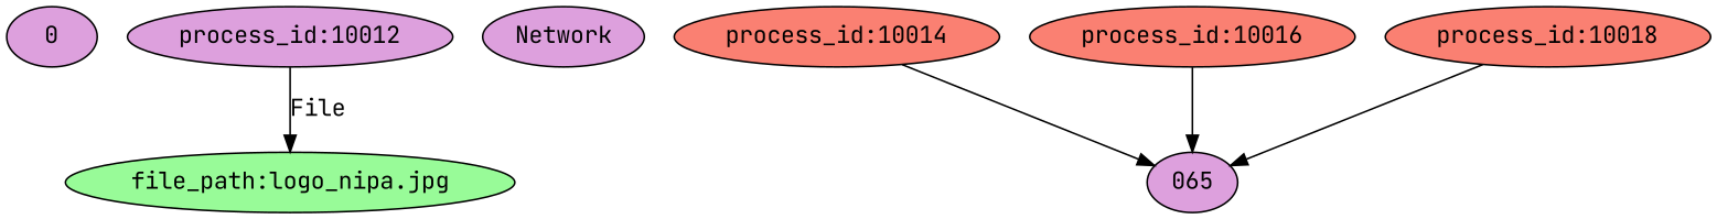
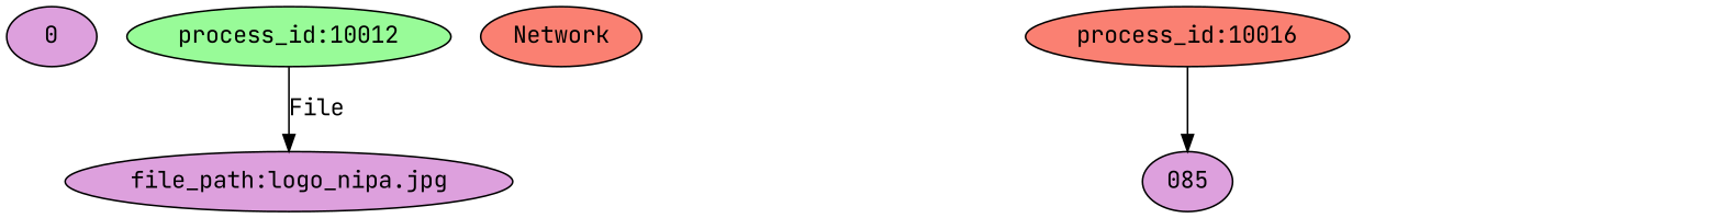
  digraph {
    fontname="JetBrains Mono"
    node [fillcolor=plum fontname="JetBrains Mono" style=filled]
    edge [fontname="JetBrains Mono"]
    n1 [label=0]
-   n2 [label="process_id:10012\n"]
-   n3 [fillcolor=palegreen label="file_path:logo_nipa.jpg\n"]
-   n4 [label=Network]
-   n5 [fillcolor=salmon label="process_id:10014\n"]
-   085 [label=065]
+   n2 [fillcolor=palegreen label="process_id:10012\n"]
+   n3 [label="file_path:logo_nipa.jpg\n"]
+   n4 [fillcolor=salmon label=Network]
+   085
    n7 [fillcolor=salmon label="process_id:10016\n"]
-   n8 [fillcolor=salmon label="process_id:10018\n"]
    n2 -> n3 [label=File]
-   n5 -> 085
    n7 -> 085
-   n8 -> 085
  }
